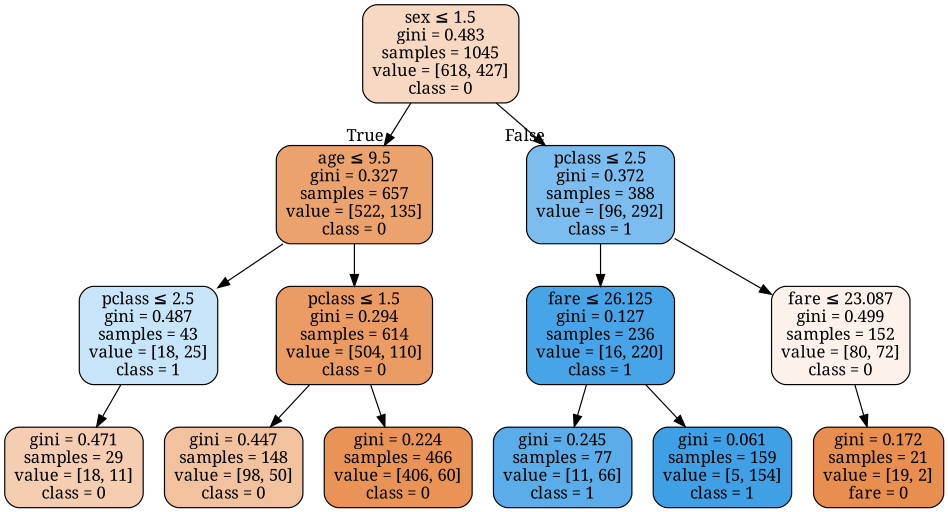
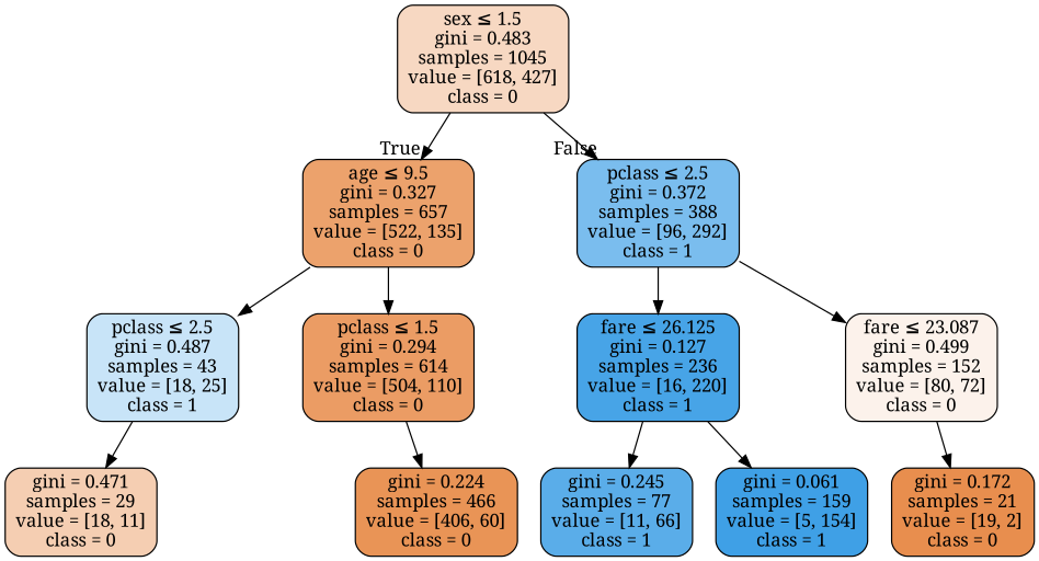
  digraph {
    fontname="Noto Serif"
    node [color=black fontname="Noto Serif" shape=box style="filled, rounded"]
    edge [fontname="Noto Serif"]
    n1 [fillcolor="#f7d8c2" label=<sex &le; 1.5<br/>gini = 0.483<br/>samples = 1045<br/>value = [618, 427]<br/>class = 0>]
    n2 [fillcolor="#eca26c" label=<age &le; 9.5<br/>gini = 0.327<br/>samples = 657<br/>value = [522, 135]<br/>class = 0>]
    n3 [fillcolor="#7abdee" label=<pclass &le; 2.5<br/>gini = 0.372<br/>samples = 388<br/>value = [96, 292]<br/>class = 1>]
    n4 [fillcolor="#c8e4f8" label=<pclass &le; 2.5<br/>gini = 0.487<br/>samples = 43<br/>value = [18, 25]<br/>class = 1>]
    n5 [fillcolor="#eb9c64" label=<pclass &le; 1.5<br/>gini = 0.294<br/>samples = 614<br/>value = [504, 110]<br/>class = 0>]
    n6 [fillcolor="#47a4e7" label=<fare &le; 26.125<br/>gini = 0.127<br/>samples = 236<br/>value = [16, 220]<br/>class = 1>]
    n7 [fillcolor="#fcf2eb" label=<fare &le; 23.087<br/>gini = 0.499<br/>samples = 152<br/>value = [80, 72]<br/>class = 0>]
    n8 [fillcolor="#f5ceb2" label=<gini = 0.471<br/>samples = 29<br/>value = [18, 11]<br/>class = 0>]
-   n9 [fillcolor="#f2c19e" label=<gini = 0.447<br/>samples = 148<br/>value = [98, 50]<br/>class = 0>]
    n10 [fillcolor="#e99456" label=<gini = 0.224<br/>samples = 466<br/>value = [406, 60]<br/>class = 0>]
    n11 [fillcolor="#5aade9" label=<gini = 0.245<br/>samples = 77<br/>value = [11, 66]<br/>class = 1>]
    n12 [fillcolor="#3fa0e6" label=<gini = 0.061<br/>samples = 159<br/>value = [5, 154]<br/>class = 1>]
-   n13 [fillcolor="#e88e4e" label=<gini = 0.172<br/>samples = 21<br/>value = [19, 2]<br/>fare = 0>]
+   n13 [fillcolor="#e88e4e" label=<gini = 0.172<br/>samples = 21<br/>value = [19, 2]<br/>class = 0>]
    n1 -> n2 [headlabel=True labelangle=45 labeldistance=2.5]
    n1 -> n3 [headlabel=False labelangle=-45 labeldistance=2.5]
    n2 -> n4
    n2 -> n5
    n3 -> n6
    n3 -> n7
    n4 -> n8
-   n5 -> n9
    n5 -> n10
    n6 -> n11
    n6 -> n12
    n7 -> n13
  }
